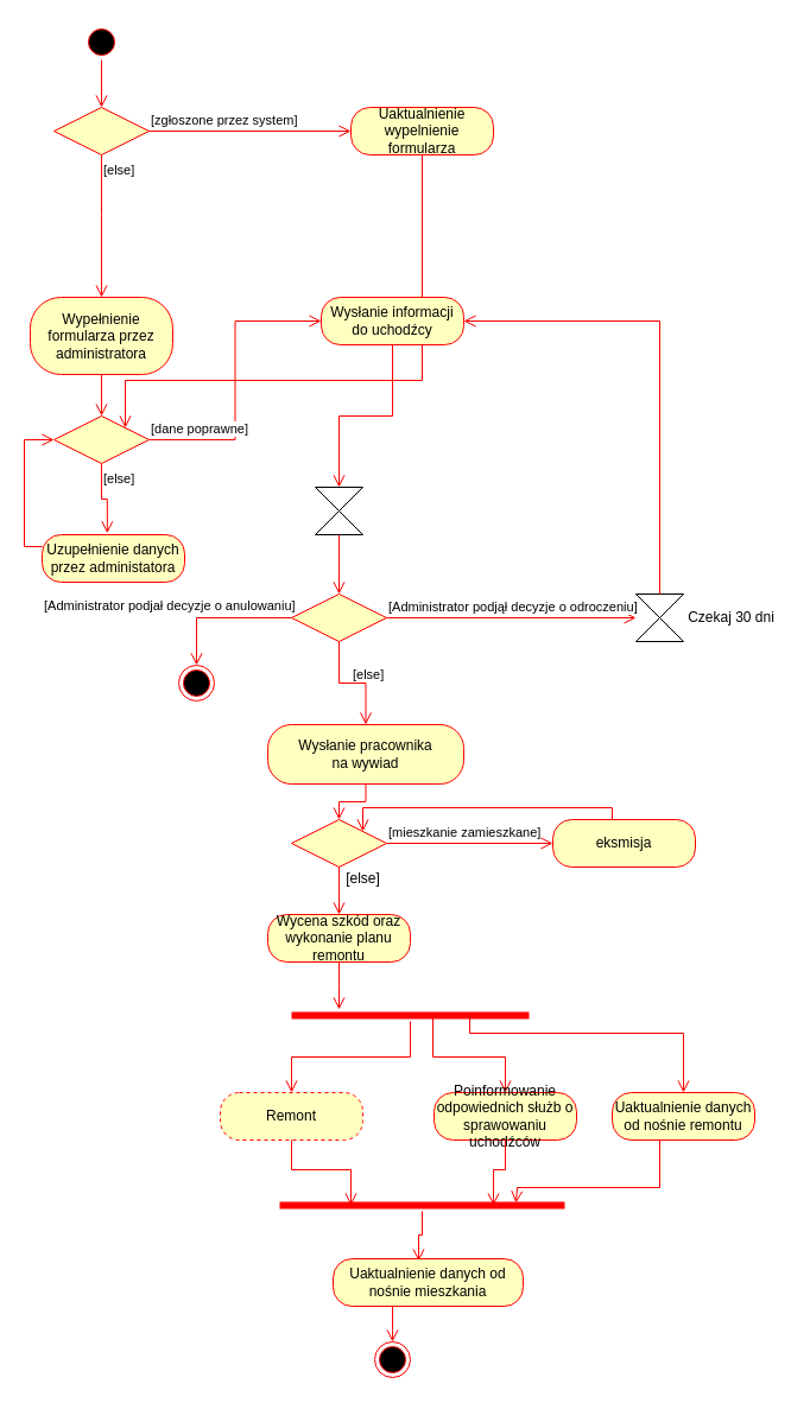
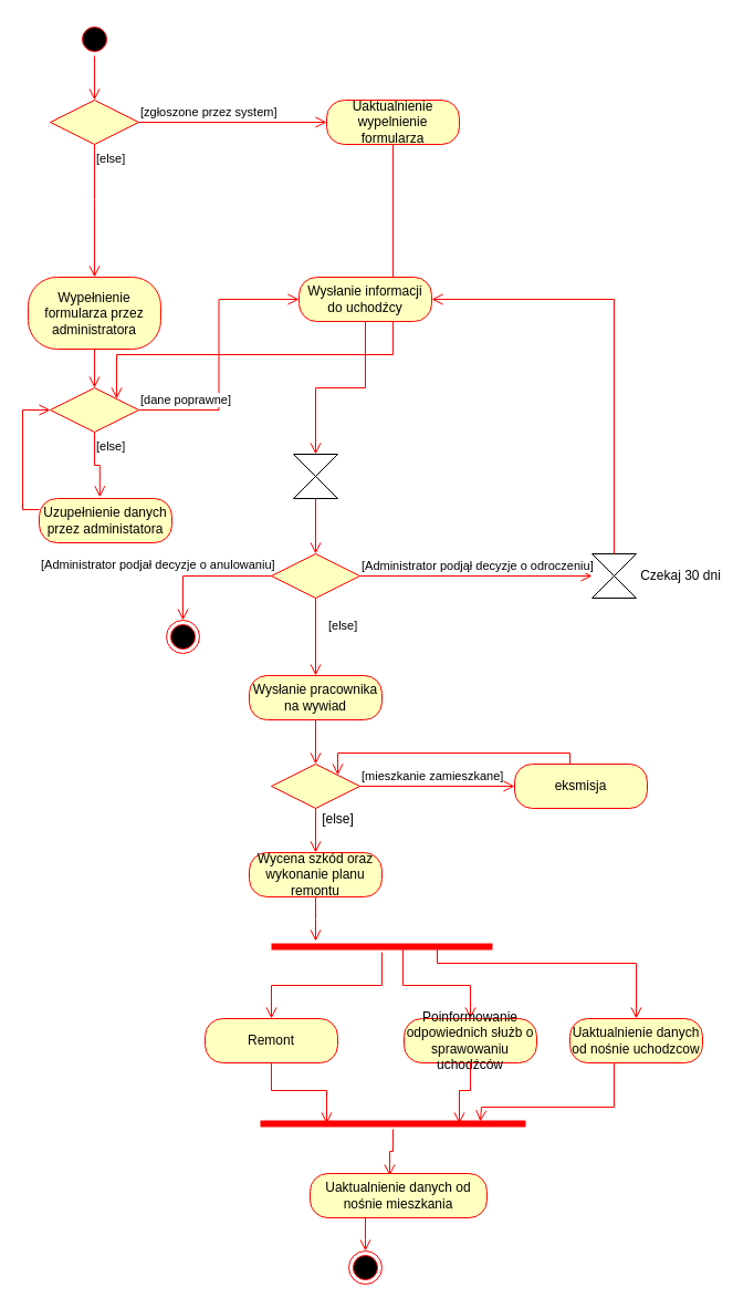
  <mxCell id="0" />
  <mxCell id="1" parent="0" />
  <mxCell id="2" value="" style="ellipse;html=1;shape=startState;fillColor=#000000;strokeColor=#ff0000;" parent="1" vertex="1"><mxGeometry x="70" y="20" width="30" height="30" as="geometry" /></mxCell>
  <mxCell id="3" value="" style="edgeStyle=orthogonalEdgeStyle;html=1;verticalAlign=bottom;endArrow=open;endSize=8;strokeColor=#ff0000;rounded=0;entryX=0.5;entryY=0;entryDx=0;entryDy=0;" parent="1" source="2" target="4" edge="1"><mxGeometry relative="1" as="geometry"><mxPoint x="90" y="70" as="targetPoint" /></mxGeometry></mxCell>
  <mxCell id="4" value="" style="rhombus;whiteSpace=wrap;html=1;fillColor=#ffffc0;strokeColor=#ff0000;" parent="1" vertex="1"><mxGeometry x="45" y="90" width="80" height="40" as="geometry" /></mxCell>
  <mxCell id="5" value="[zgłoszone przez system]" style="edgeStyle=orthogonalEdgeStyle;html=1;align=left;verticalAlign=bottom;endArrow=open;endSize=8;strokeColor=#ff0000;rounded=0;entryX=0;entryY=0.5;entryDx=0;entryDy=0;" parent="1" source="4" target="7" edge="1"><mxGeometry x="-1" relative="1" as="geometry"><mxPoint x="285" y="110" as="targetPoint" /></mxGeometry></mxCell>
  <mxCell id="6" value="[else]" style="edgeStyle=orthogonalEdgeStyle;html=1;align=left;verticalAlign=top;endArrow=open;endSize=8;strokeColor=#ff0000;rounded=0;entryX=0.5;entryY=0;entryDx=0;entryDy=0;" parent="1" source="4" target="9" edge="1"><mxGeometry x="-1" relative="1" as="geometry"><mxPoint x="85" y="210" as="targetPoint" /><Array as="points"><mxPoint x="85" y="180" /><mxPoint x="85" y="180" /></Array></mxGeometry></mxCell>
  <mxCell id="7" value="Uaktualnienie wypelnienie formularza" style="rounded=1;whiteSpace=wrap;html=1;arcSize=40;fontColor=#000000;fillColor=#ffffc0;strokeColor=#ff0000;" parent="1" vertex="1"><mxGeometry x="295" y="90" width="120" height="40" as="geometry" /></mxCell>
  <mxCell id="8" value="" style="edgeStyle=orthogonalEdgeStyle;html=1;verticalAlign=bottom;endArrow=open;endSize=8;strokeColor=#ff0000;rounded=0;entryX=1;entryY=0;entryDx=0;entryDy=0;" parent="1" source="7" target="11" edge="1"><mxGeometry relative="1" as="geometry"><mxPoint x="355" y="180" as="targetPoint" /><Array as="points"><mxPoint x="355" y="320" /><mxPoint x="105" y="320" /></Array></mxGeometry></mxCell>
  <mxCell id="9" value="Wypełnienie formularza przez administratora" style="rounded=1;whiteSpace=wrap;html=1;arcSize=40;fontColor=#000000;fillColor=#ffffc0;strokeColor=#ff0000;" parent="1" vertex="1"><mxGeometry x="25" y="250" width="120" height="65" as="geometry" /></mxCell>
  <mxCell id="10" value="" style="edgeStyle=orthogonalEdgeStyle;html=1;verticalAlign=bottom;endArrow=open;endSize=8;strokeColor=#ff0000;rounded=0;" parent="1" source="9" edge="1"><mxGeometry relative="1" as="geometry"><mxPoint x="85" y="350" as="targetPoint" /></mxGeometry></mxCell>
  <mxCell id="11" value="" style="rhombus;whiteSpace=wrap;html=1;fillColor=#ffffc0;strokeColor=#ff0000;" parent="1" vertex="1"><mxGeometry x="45" y="350" width="80" height="40" as="geometry" /></mxCell>
  <mxCell id="12" value="[dane poprawne]" style="edgeStyle=orthogonalEdgeStyle;html=1;align=left;verticalAlign=bottom;endArrow=open;endSize=8;strokeColor=#ff0000;rounded=0;entryX=0;entryY=0.5;entryDx=0;entryDy=0;" parent="1" source="11" target="16" edge="1"><mxGeometry x="-1" relative="1" as="geometry"><mxPoint x="215" y="370" as="targetPoint" /></mxGeometry></mxCell>
  <mxCell id="13" value="[else]" style="edgeStyle=orthogonalEdgeStyle;html=1;align=left;verticalAlign=top;endArrow=open;endSize=8;strokeColor=#ff0000;rounded=0;entryX=0.457;entryY=-0.03;entryDx=0;entryDy=0;entryPerimeter=0;" parent="1" source="11" target="14" edge="1"><mxGeometry x="-1" relative="1" as="geometry"><mxPoint x="85" y="440" as="targetPoint" /><Array as="points" /></mxGeometry></mxCell>
  <mxCell id="14" value="Uzupełnienie danych przez administatora" style="rounded=1;whiteSpace=wrap;html=1;arcSize=40;fontColor=#000000;fillColor=#ffffc0;strokeColor=#ff0000;" parent="1" vertex="1"><mxGeometry x="35" y="450" width="120" height="40" as="geometry" /></mxCell>
  <mxCell id="15" value="" style="edgeStyle=orthogonalEdgeStyle;html=1;verticalAlign=bottom;endArrow=open;endSize=8;strokeColor=#ff0000;rounded=0;entryX=0;entryY=0.5;entryDx=0;entryDy=0;" parent="1" source="14" target="11" edge="1"><mxGeometry relative="1" as="geometry"><mxPoint x="-15" y="340" as="targetPoint" /><Array as="points"><mxPoint x="20" y="460" /><mxPoint x="20" y="370" /></Array></mxGeometry></mxCell>
  <mxCell id="16" value="Wysłanie informacji do uchodźcy " style="rounded=1;whiteSpace=wrap;html=1;arcSize=40;fontColor=#000000;fillColor=#ffffc0;strokeColor=#ff0000;" parent="1" vertex="1"><mxGeometry x="270" y="250" width="120" height="40" as="geometry" /></mxCell>
  <mxCell id="17" value="" style="edgeStyle=orthogonalEdgeStyle;html=1;verticalAlign=bottom;endArrow=open;endSize=8;strokeColor=#ff0000;rounded=0;entryX=0.5;entryY=0;entryDx=0;entryDy=0;" parent="1" source="16" target="18" edge="1"><mxGeometry relative="1" as="geometry"><mxPoint x="285" y="440" as="targetPoint" /></mxGeometry></mxCell>
  <mxCell id="18" value="" style="shape=collate;whiteSpace=wrap;html=1;" parent="1" vertex="1"><mxGeometry x="265" y="410" width="40" height="40" as="geometry" /></mxCell>
  <mxCell id="19" value="" style="edgeStyle=orthogonalEdgeStyle;html=1;verticalAlign=bottom;endArrow=open;endSize=8;strokeColor=#ff0000;rounded=0;exitX=0.5;exitY=1;exitDx=0;exitDy=0;entryX=0.5;entryY=0;entryDx=0;entryDy=0;" parent="1" source="18" target="45" edge="1"><mxGeometry relative="1" as="geometry"><mxPoint x="285" y="500" as="targetPoint" /><mxPoint x="295" y="400" as="sourcePoint" /></mxGeometry></mxCell>
- <mxCell id="20" value="&lt;div&gt;Wysłanie pracownika&lt;/div&gt;&lt;div&gt;na wywiad&lt;br&gt;&lt;/div&gt;" style="rounded=1;whiteSpace=wrap;html=1;arcSize=40;fontColor=#000000;fillColor=#ffffc0;strokeColor=#ff0000;" parent="1" vertex="1"><mxGeometry x="225" y="610" width="165" height="50" as="geometry" /></mxCell>
+ <mxCell id="20" value="&lt;div&gt;Wysłanie pracownika&lt;/div&gt;&lt;div&gt;na wywiad&lt;br&gt;&lt;/div&gt;" style="rounded=1;whiteSpace=wrap;html=1;arcSize=40;fontColor=#000000;fillColor=#ffffc0;strokeColor=#ff0000;" parent="1" vertex="1"><mxGeometry x="225" y="610" width="120" height="40" as="geometry" /></mxCell>
  <mxCell id="21" value="" style="edgeStyle=orthogonalEdgeStyle;html=1;verticalAlign=bottom;endArrow=open;endSize=8;strokeColor=#ff0000;rounded=0;entryX=0.5;entryY=0;entryDx=0;entryDy=0;" parent="1" source="20" target="22" edge="1"><mxGeometry relative="1" as="geometry"><mxPoint x="275" y="680" as="targetPoint" /></mxGeometry></mxCell>
  <mxCell id="22" value="" style="rhombus;whiteSpace=wrap;html=1;fillColor=#ffffc0;strokeColor=#ff0000;" parent="1" vertex="1"><mxGeometry x="245" y="690" width="80" height="40" as="geometry" /></mxCell>
  <mxCell id="23" value="[mieszkanie zamieszkane]" style="edgeStyle=orthogonalEdgeStyle;html=1;align=left;verticalAlign=bottom;endArrow=open;endSize=8;strokeColor=#ff0000;rounded=0;entryX=0;entryY=0.5;entryDx=0;entryDy=0;" parent="1" source="22" target="25" edge="1"><mxGeometry x="-1" relative="1" as="geometry"><mxPoint x="395" y="710" as="targetPoint" /></mxGeometry></mxCell>
  <mxCell id="24" value="" style="edgeStyle=orthogonalEdgeStyle;html=1;align=left;verticalAlign=top;endArrow=open;endSize=8;strokeColor=#ff0000;rounded=0;entryX=0.5;entryY=0;entryDx=0;entryDy=0;" parent="1" source="22" target="28" edge="1"><mxGeometry x="-1" relative="1" as="geometry"><mxPoint x="285" y="810" as="targetPoint" /><Array as="points" /></mxGeometry></mxCell>
  <mxCell id="25" value="eksmisja" style="rounded=1;whiteSpace=wrap;html=1;arcSize=40;fontColor=#000000;fillColor=#ffffc0;strokeColor=#ff0000;" parent="1" vertex="1"><mxGeometry x="465" y="690" width="120" height="40" as="geometry" /></mxCell>
  <mxCell id="26" value="" style="edgeStyle=orthogonalEdgeStyle;html=1;verticalAlign=bottom;endArrow=open;endSize=8;strokeColor=#ff0000;rounded=0;entryX=1;entryY=0;entryDx=0;entryDy=0;" parent="1" source="25" target="22" edge="1"><mxGeometry relative="1" as="geometry"><mxPoint x="365" y="670" as="targetPoint" /><Array as="points"><mxPoint x="515" y="680" /><mxPoint x="305" y="680" /></Array></mxGeometry></mxCell>
  <mxCell id="27" value="[else]" style="text;html=1;align=center;verticalAlign=middle;resizable=0;points=[];autosize=1;strokeColor=none;fillColor=none;" parent="1" vertex="1"><mxGeometry x="280" y="730" width="50" height="20" as="geometry" /></mxCell>
  <mxCell id="28" value="Wycena szkód oraz wykonanie planu remontu" style="rounded=1;whiteSpace=wrap;html=1;arcSize=40;fontColor=#000000;fillColor=#ffffc0;strokeColor=#ff0000;" parent="1" vertex="1"><mxGeometry x="225" y="770" width="120" height="40" as="geometry" /></mxCell>
  <mxCell id="29" value="" style="edgeStyle=orthogonalEdgeStyle;html=1;verticalAlign=bottom;endArrow=open;endSize=8;strokeColor=#ff0000;rounded=0;" parent="1" source="28" edge="1"><mxGeometry relative="1" as="geometry"><mxPoint x="285" y="850" as="targetPoint" /></mxGeometry></mxCell>
  <mxCell id="30" value="" style="shape=line;html=1;strokeWidth=6;strokeColor=#ff0000;" parent="1" vertex="1"><mxGeometry x="245" y="850" width="200" height="10" as="geometry" /></mxCell>
  <mxCell id="31" value="" style="edgeStyle=orthogonalEdgeStyle;html=1;verticalAlign=bottom;endArrow=open;endSize=8;strokeColor=#ff0000;rounded=0;entryX=0.5;entryY=0;entryDx=0;entryDy=0;" parent="1" source="30" target="32" edge="1"><mxGeometry relative="1" as="geometry"><mxPoint x="345" y="930" as="targetPoint" /></mxGeometry></mxCell>
- <mxCell id="32" value="Remont" style="rounded=1;whiteSpace=wrap;html=1;arcSize=40;fontColor=#000000;fillColor=#ffffc0;strokeColor=#ff0000;dashed=1;" parent="1" vertex="1"><mxGeometry x="185" y="920" width="120" height="40" as="geometry" /></mxCell>
+ <mxCell id="32" value="Remont" style="rounded=1;whiteSpace=wrap;html=1;arcSize=40;fontColor=#000000;fillColor=#ffffc0;strokeColor=#ff0000;" parent="1" vertex="1"><mxGeometry x="185" y="920" width="120" height="40" as="geometry" /></mxCell>
  <mxCell id="33" value="" style="edgeStyle=orthogonalEdgeStyle;html=1;verticalAlign=bottom;endArrow=open;endSize=8;strokeColor=#ff0000;rounded=0;entryX=0.25;entryY=0.5;entryDx=0;entryDy=0;entryPerimeter=0;" parent="1" source="32" target="37" edge="1"><mxGeometry relative="1" as="geometry"><mxPoint x="245" y="1020" as="targetPoint" /></mxGeometry></mxCell>
  <mxCell id="34" value="" style="edgeStyle=orthogonalEdgeStyle;html=1;verticalAlign=bottom;endArrow=open;endSize=8;strokeColor=#ff0000;rounded=0;exitX=0.595;exitY=0.7;exitDx=0;exitDy=0;exitPerimeter=0;entryX=0.5;entryY=0;entryDx=0;entryDy=0;" parent="1" source="30" target="35" edge="1"><mxGeometry relative="1" as="geometry"><mxPoint x="425" y="920" as="targetPoint" /><mxPoint x="355" y="870" as="sourcePoint" /></mxGeometry></mxCell>
  <mxCell id="35" value="Poinformowanie odpowiednich służb o sprawowaniu uchodźców " style="rounded=1;whiteSpace=wrap;html=1;arcSize=40;fontColor=#000000;fillColor=#ffffc0;strokeColor=#ff0000;" parent="1" vertex="1"><mxGeometry x="365" y="920" width="120" height="40" as="geometry" /></mxCell>
  <mxCell id="36" value="" style="edgeStyle=orthogonalEdgeStyle;html=1;verticalAlign=bottom;endArrow=open;endSize=8;strokeColor=#ff0000;rounded=0;entryX=0.75;entryY=0.5;entryDx=0;entryDy=0;entryPerimeter=0;" parent="1" source="35" target="37" edge="1"><mxGeometry relative="1" as="geometry"><mxPoint x="425" y="1020" as="targetPoint" /></mxGeometry></mxCell>
  <mxCell id="37" value="" style="shape=line;html=1;strokeWidth=6;strokeColor=#ff0000;" parent="1" vertex="1"><mxGeometry x="235" y="1010" width="240" height="10" as="geometry" /></mxCell>
  <mxCell id="38" value="" style="edgeStyle=orthogonalEdgeStyle;html=1;verticalAlign=bottom;endArrow=open;endSize=8;strokeColor=#ff0000;rounded=0;entryX=0.45;entryY=0.05;entryDx=0;entryDy=0;entryPerimeter=0;" parent="1" source="37" target="39" edge="1"><mxGeometry relative="1" as="geometry"><mxPoint x="325" y="1100" as="targetPoint" /></mxGeometry></mxCell>
  <mxCell id="39" value="Uaktualnienie danych od nośnie mieszkania" style="rounded=1;whiteSpace=wrap;html=1;arcSize=40;fontColor=#000000;fillColor=#ffffc0;strokeColor=#ff0000;" parent="1" vertex="1"><mxGeometry x="280" y="1060" width="160" height="40" as="geometry" /></mxCell>
  <mxCell id="40" value="" style="edgeStyle=orthogonalEdgeStyle;html=1;verticalAlign=bottom;endArrow=open;endSize=8;strokeColor=#ff0000;rounded=0;entryX=0.5;entryY=0;entryDx=0;entryDy=0;" parent="1" source="39" target="44" edge="1"><mxGeometry relative="1" as="geometry"><mxPoint x="325" y="1209" as="targetPoint" /><Array as="points"><mxPoint x="330" y="1120" /><mxPoint x="330" y="1120" /></Array></mxGeometry></mxCell>
- <mxCell id="41" value="Uaktualnienie danych od nośnie remontu" style="rounded=1;whiteSpace=wrap;html=1;arcSize=40;fontColor=#000000;fillColor=#ffffc0;strokeColor=#ff0000;" parent="1" vertex="1"><mxGeometry x="515" y="920" width="120" height="40" as="geometry" /></mxCell>
+ <mxCell id="41" value="Uaktualnienie danych od nośnie uchodzcow" style="rounded=1;whiteSpace=wrap;html=1;arcSize=40;fontColor=#000000;fillColor=#ffffc0;strokeColor=#ff0000;" parent="1" vertex="1"><mxGeometry x="515" y="920" width="120" height="40" as="geometry" /></mxCell>
  <mxCell id="42" value="" style="edgeStyle=orthogonalEdgeStyle;html=1;verticalAlign=bottom;endArrow=open;endSize=8;strokeColor=#ff0000;rounded=0;exitX=0.5;exitY=1;exitDx=0;exitDy=0;entryX=0.829;entryY=0.3;entryDx=0;entryDy=0;entryPerimeter=0;" parent="1" source="41" target="37" edge="1"><mxGeometry relative="1" as="geometry"><mxPoint x="345" y="1219" as="targetPoint" /><mxPoint x="350" y="1110" as="sourcePoint" /><Array as="points"><mxPoint x="555" y="960" /><mxPoint x="555" y="1000" /><mxPoint x="435" y="1000" /></Array></mxGeometry></mxCell>
  <mxCell id="43" value="" style="edgeStyle=orthogonalEdgeStyle;html=1;verticalAlign=bottom;endArrow=open;endSize=8;strokeColor=#ff0000;rounded=0;exitX=0.75;exitY=0.5;exitDx=0;exitDy=0;exitPerimeter=0;entryX=0.5;entryY=0;entryDx=0;entryDy=0;" parent="1" source="30" target="41" edge="1"><mxGeometry relative="1" as="geometry"><mxPoint x="435" y="930" as="targetPoint" /><mxPoint x="374" y="867" as="sourcePoint" /><Array as="points"><mxPoint x="395" y="870" /><mxPoint x="575" y="870" /></Array></mxGeometry></mxCell>
  <mxCell id="44" value="" style="ellipse;html=1;shape=endState;fillColor=#000000;strokeColor=#ff0000;" parent="1" vertex="1"><mxGeometry x="315" y="1130" width="30" height="30" as="geometry" /></mxCell>
  <mxCell id="45" value="" style="rhombus;whiteSpace=wrap;html=1;fillColor=#ffffc0;strokeColor=#ff0000;" vertex="1" parent="1"><mxGeometry x="245" y="500" width="80" height="40" as="geometry" /></mxCell>
  <mxCell id="46" value="[Administrator podjął decyzje o odroczeniu]" style="edgeStyle=orthogonalEdgeStyle;html=1;align=left;verticalAlign=bottom;endArrow=open;endSize=8;strokeColor=#ff0000;rounded=0;entryX=0;entryY=0.5;entryDx=0;entryDy=0;" edge="1" source="45" parent="1" target="48"><mxGeometry x="-1" relative="1" as="geometry"><mxPoint x="555" y="520" as="targetPoint" /></mxGeometry></mxCell>
  <mxCell id="47" value="[else]" style="edgeStyle=orthogonalEdgeStyle;html=1;align=left;verticalAlign=top;endArrow=open;endSize=8;strokeColor=#ff0000;rounded=0;entryX=0.5;entryY=0;entryDx=0;entryDy=0;" edge="1" source="45" parent="1" target="20"><mxGeometry x="-0.667" y="10" relative="1" as="geometry"><mxPoint x="285" y="600" as="targetPoint" /><mxPoint as="offset" /></mxGeometry></mxCell>
  <mxCell id="48" value="" style="shape=collate;whiteSpace=wrap;html=1;" vertex="1" parent="1"><mxGeometry x="535" y="500" width="40" height="40" as="geometry" /></mxCell>
  <mxCell id="49" value="Czekaj 30 dni" style="text;html=1;align=center;verticalAlign=middle;resizable=0;points=[];autosize=1;strokeColor=none;fillColor=none;" vertex="1" parent="1"><mxGeometry x="570" y="510" width="90" height="20" as="geometry" /></mxCell>
  <mxCell id="50" value="" style="edgeStyle=orthogonalEdgeStyle;html=1;align=left;verticalAlign=bottom;endArrow=open;endSize=8;strokeColor=#ff0000;rounded=0;entryX=1;entryY=0.5;entryDx=0;entryDy=0;exitX=0.5;exitY=0;exitDx=0;exitDy=0;" edge="1" parent="1" source="48" target="16"><mxGeometry x="-1" relative="1" as="geometry"><mxPoint x="545" y="530" as="targetPoint" /><mxPoint x="335" y="530" as="sourcePoint" /></mxGeometry></mxCell>
  <mxCell id="51" value="[Administrator podjał decyzje o anulowaniu]" style="edgeStyle=orthogonalEdgeStyle;html=1;align=left;verticalAlign=top;endArrow=open;endSize=8;strokeColor=#ff0000;rounded=0;exitX=0;exitY=0.5;exitDx=0;exitDy=0;entryX=0.5;entryY=0;entryDx=0;entryDy=0;" edge="1" parent="1" source="45" target="52"><mxGeometry x="0.455" y="-133" relative="1" as="geometry"><mxPoint x="165" y="550" as="targetPoint" /><mxPoint x="295" y="550" as="sourcePoint" /><mxPoint x="3" y="-30" as="offset" /></mxGeometry></mxCell>
  <mxCell id="52" value="" style="ellipse;html=1;shape=endState;fillColor=#000000;strokeColor=#ff0000;" vertex="1" parent="1"><mxGeometry x="150" y="560" width="30" height="30" as="geometry" /></mxCell>
